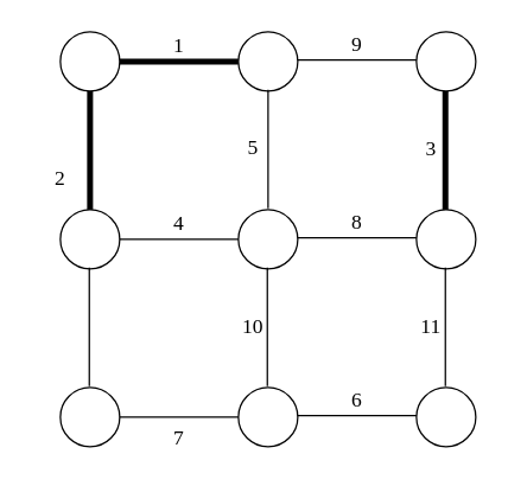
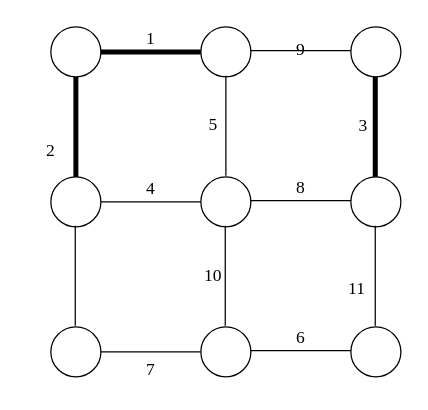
  <mxCell id="0" />
  <mxCell id="1" parent="0" />
  <mxCell id="2" value="" style="ellipse;whiteSpace=wrap;html=1;aspect=fixed;" vertex="1" parent="1"><mxGeometry x="40" y="21" width="40" height="40" as="geometry" /></mxCell>
  <mxCell id="3" value="" style="ellipse;whiteSpace=wrap;html=1;aspect=fixed;" vertex="1" parent="1"><mxGeometry x="160" y="21" width="40" height="40" as="geometry" /></mxCell>
  <mxCell id="4" value="" style="ellipse;whiteSpace=wrap;html=1;aspect=fixed;" vertex="1" parent="1"><mxGeometry x="280" y="21" width="40" height="40" as="geometry" /></mxCell>
  <mxCell id="5" value="" style="ellipse;whiteSpace=wrap;html=1;aspect=fixed;" vertex="1" parent="1"><mxGeometry x="280" y="141" width="40" height="40" as="geometry" /></mxCell>
  <mxCell id="6" value="" style="ellipse;whiteSpace=wrap;html=1;aspect=fixed;" vertex="1" parent="1"><mxGeometry x="160" y="141" width="40" height="40" as="geometry" /></mxCell>
  <mxCell id="7" value="" style="ellipse;whiteSpace=wrap;html=1;aspect=fixed;" vertex="1" parent="1"><mxGeometry x="40" y="141" width="40" height="40" as="geometry" /></mxCell>
  <mxCell id="8" value="" style="ellipse;whiteSpace=wrap;html=1;aspect=fixed;" vertex="1" parent="1"><mxGeometry x="280" y="261" width="40" height="40" as="geometry" /></mxCell>
  <mxCell id="9" value="" style="ellipse;whiteSpace=wrap;html=1;aspect=fixed;" vertex="1" parent="1"><mxGeometry x="160" y="261" width="40" height="40" as="geometry" /></mxCell>
  <mxCell id="10" value="" style="ellipse;whiteSpace=wrap;html=1;aspect=fixed;" vertex="1" parent="1"><mxGeometry x="40" y="261" width="40" height="40" as="geometry" /></mxCell>
  <mxCell id="11" value="" style="endArrow=none;html=1;exitX=1;exitY=0.5;exitDx=0;exitDy=0;entryX=0;entryY=0.5;entryDx=0;entryDy=0;verticalAlign=bottom;strokeWidth=4;" edge="1" parent="1" source="2" target="3"><mxGeometry width="50" height="50" relative="1" as="geometry"><mxPoint x="100" y="61" as="sourcePoint" /><mxPoint x="150" y="11" as="targetPoint" /></mxGeometry></mxCell>
  <mxCell id="12" value="" style="endArrow=none;html=1;entryX=0.5;entryY=1;entryDx=0;entryDy=0;exitX=0.5;exitY=0;exitDx=0;exitDy=0;fontFamily=cm;fontSize=14;labelPosition=left;verticalLabelPosition=middle;align=right;verticalAlign=middle;spacingLeft=5;strokeWidth=4;" edge="1" parent="1" source="7" target="2"><mxGeometry width="50" height="50" relative="1" as="geometry"><mxPoint x="40" y="371" as="sourcePoint" /><mxPoint x="90" y="321" as="targetPoint" /></mxGeometry></mxCell>
  <mxCell id="13" value="1" style="text;html=1;strokeColor=none;fillColor=none;align=center;verticalAlign=middle;whiteSpace=wrap;rounded=0;fontFamily=cm;fontSize=14;" vertex="1" parent="1"><mxGeometry x="100" y="21" width="40" height="20" as="geometry" /></mxCell>
  <mxCell id="14" value="2" style="text;html=1;strokeColor=none;fillColor=none;align=center;verticalAlign=middle;whiteSpace=wrap;rounded=0;fontFamily=cm;fontSize=14;" vertex="1" parent="1"><mxGeometry x="20" y="111" width="40" height="20" as="geometry" /></mxCell>
  <mxCell id="15" value="" style="endArrow=none;html=1;exitX=1;exitY=0.5;exitDx=0;exitDy=0;entryX=0;entryY=0.5;entryDx=0;entryDy=0;verticalAlign=bottom;" edge="1" parent="1"><mxGeometry width="50" height="50" relative="1" as="geometry"><mxPoint x="80" y="161" as="sourcePoint" /><mxPoint x="160" y="161" as="targetPoint" /></mxGeometry></mxCell>
  <mxCell id="16" value="4" style="text;html=1;strokeColor=none;fillColor=none;align=center;verticalAlign=middle;whiteSpace=wrap;rounded=0;fontFamily=cm;fontSize=14;" vertex="1" parent="1"><mxGeometry x="100" y="141" width="40" height="20" as="geometry" /></mxCell>
  <mxCell id="17" value="" style="endArrow=none;html=1;exitX=1;exitY=0.5;exitDx=0;exitDy=0;entryX=0;entryY=0.5;entryDx=0;entryDy=0;verticalAlign=bottom;" edge="1" parent="1"><mxGeometry width="50" height="50" relative="1" as="geometry"><mxPoint x="80" y="281" as="sourcePoint" /><mxPoint x="160" y="281" as="targetPoint" /></mxGeometry></mxCell>
  <mxCell id="18" value="7" style="text;html=1;strokeColor=none;fillColor=none;align=center;verticalAlign=middle;whiteSpace=wrap;rounded=0;fontFamily=cm;fontSize=14;" vertex="1" parent="1"><mxGeometry x="100" y="286" width="40" height="20" as="geometry" /></mxCell>
  <mxCell id="19" value="" style="endArrow=none;html=1;exitX=1;exitY=0.5;exitDx=0;exitDy=0;entryX=0;entryY=0.5;entryDx=0;entryDy=0;verticalAlign=bottom;" edge="1" parent="1"><mxGeometry width="50" height="50" relative="1" as="geometry"><mxPoint x="200" y="40" as="sourcePoint" /><mxPoint x="280" y="40" as="targetPoint" /></mxGeometry></mxCell>
- <mxCell id="20" value="9" style="text;html=1;strokeColor=none;fillColor=none;align=center;verticalAlign=middle;whiteSpace=wrap;rounded=0;fontFamily=cm;fontSize=14;" vertex="1" parent="1"><mxGeometry x="220" y="20" width="40" height="20" as="geometry" /></mxCell>
+ <mxCell id="20" value="9" style="text;html=1;strokeColor=none;fillColor=none;align=center;verticalAlign=middle;whiteSpace=wrap;rounded=0;fontFamily=cm;fontSize=14;" vertex="1" parent="1"><mxGeometry x="220" y="30" width="40" height="20" as="geometry" /></mxCell>
  <mxCell id="21" value="" style="endArrow=none;html=1;exitX=1;exitY=0.5;exitDx=0;exitDy=0;entryX=0;entryY=0.5;entryDx=0;entryDy=0;verticalAlign=bottom;" edge="1" parent="1"><mxGeometry width="50" height="50" relative="1" as="geometry"><mxPoint x="200" y="160" as="sourcePoint" /><mxPoint x="280" y="160" as="targetPoint" /></mxGeometry></mxCell>
  <mxCell id="22" value="8" style="text;html=1;strokeColor=none;fillColor=none;align=center;verticalAlign=middle;whiteSpace=wrap;rounded=0;fontFamily=cm;fontSize=14;" vertex="1" parent="1"><mxGeometry x="220" y="140" width="40" height="20" as="geometry" /></mxCell>
  <mxCell id="23" value="" style="endArrow=none;html=1;exitX=1;exitY=0.5;exitDx=0;exitDy=0;entryX=0;entryY=0.5;entryDx=0;entryDy=0;verticalAlign=bottom;" edge="1" parent="1"><mxGeometry width="50" height="50" relative="1" as="geometry"><mxPoint x="200" y="280" as="sourcePoint" /><mxPoint x="280" y="280" as="targetPoint" /></mxGeometry></mxCell>
  <mxCell id="24" value="6" style="text;html=1;strokeColor=none;fillColor=none;align=center;verticalAlign=middle;whiteSpace=wrap;rounded=0;fontFamily=cm;fontSize=14;" vertex="1" parent="1"><mxGeometry x="220" y="260" width="40" height="20" as="geometry" /></mxCell>
  <mxCell id="25" value="" style="endArrow=none;html=1;entryX=0.5;entryY=1;entryDx=0;entryDy=0;exitX=0.5;exitY=0;exitDx=0;exitDy=0;fontFamily=cm;fontSize=14;labelPosition=left;verticalLabelPosition=middle;align=right;verticalAlign=middle;spacingLeft=5;" edge="1" parent="1"><mxGeometry width="50" height="50" relative="1" as="geometry"><mxPoint x="180" y="140" as="sourcePoint" /><mxPoint x="180" y="60" as="targetPoint" /></mxGeometry></mxCell>
  <mxCell id="26" value="5" style="text;html=1;strokeColor=none;fillColor=none;align=center;verticalAlign=middle;whiteSpace=wrap;rounded=0;fontFamily=cm;fontSize=14;" vertex="1" parent="1"><mxGeometry x="150" y="90" width="40" height="20" as="geometry" /></mxCell>
  <mxCell id="27" value="" style="endArrow=none;html=1;entryX=0.5;entryY=1;entryDx=0;entryDy=0;exitX=0.5;exitY=0;exitDx=0;exitDy=0;fontFamily=cm;fontSize=14;labelPosition=left;verticalLabelPosition=middle;align=right;verticalAlign=middle;spacingLeft=5;strokeWidth=4;" edge="1" parent="1"><mxGeometry width="50" height="50" relative="1" as="geometry"><mxPoint x="299.5" y="141" as="sourcePoint" /><mxPoint x="299.5" y="61" as="targetPoint" /></mxGeometry></mxCell>
  <mxCell id="28" value="3" style="text;html=1;strokeColor=none;fillColor=none;align=center;verticalAlign=middle;whiteSpace=wrap;rounded=0;fontFamily=cm;fontSize=14;" vertex="1" parent="1"><mxGeometry x="270" y="91" width="40" height="20" as="geometry" /></mxCell>
  <mxCell id="29" value="" style="endArrow=none;html=1;entryX=0.5;entryY=1;entryDx=0;entryDy=0;exitX=0.5;exitY=0;exitDx=0;exitDy=0;fontFamily=cm;fontSize=14;labelPosition=left;verticalLabelPosition=middle;align=right;verticalAlign=middle;spacingLeft=5;" edge="1" parent="1"><mxGeometry width="50" height="50" relative="1" as="geometry"><mxPoint x="59.5" y="260" as="sourcePoint" /><mxPoint x="59.5" y="180" as="targetPoint" /></mxGeometry></mxCell>
  <mxCell id="30" value="" style="endArrow=none;html=1;entryX=0.5;entryY=1;entryDx=0;entryDy=0;exitX=0.5;exitY=0;exitDx=0;exitDy=0;fontFamily=cm;fontSize=14;labelPosition=left;verticalLabelPosition=middle;align=right;verticalAlign=middle;spacingLeft=5;" edge="1" parent="1"><mxGeometry width="50" height="50" relative="1" as="geometry"><mxPoint x="179.5" y="260" as="sourcePoint" /><mxPoint x="179.5" y="180" as="targetPoint" /></mxGeometry></mxCell>
  <mxCell id="31" value="" style="endArrow=none;html=1;entryX=0.5;entryY=1;entryDx=0;entryDy=0;exitX=0.5;exitY=0;exitDx=0;exitDy=0;fontFamily=cm;fontSize=14;labelPosition=left;verticalLabelPosition=middle;align=right;verticalAlign=middle;spacingLeft=5;" edge="1" parent="1"><mxGeometry width="50" height="50" relative="1" as="geometry"><mxPoint x="299.5" y="260" as="sourcePoint" /><mxPoint x="299.5" y="180" as="targetPoint" /></mxGeometry></mxCell>
  <mxCell id="32" value="10" style="text;html=1;strokeColor=none;fillColor=none;align=center;verticalAlign=middle;whiteSpace=wrap;rounded=0;fontFamily=cm;fontSize=14;" vertex="1" parent="1"><mxGeometry x="150" y="211" width="40" height="20" as="geometry" /></mxCell>
- <mxCell id="33" value="11" style="text;html=1;strokeColor=none;fillColor=none;align=center;verticalAlign=middle;whiteSpace=wrap;rounded=0;fontFamily=cm;fontSize=14;" vertex="1" parent="1"><mxGeometry x="270" y="211" width="40" height="20" as="geometry" /></mxCell>
+ <mxCell id="33" value="11" style="text;html=1;strokeColor=none;fillColor=none;align=center;verticalAlign=middle;whiteSpace=wrap;rounded=0;fontFamily=cm;fontSize=14;" vertex="1" parent="1"><mxGeometry x="265" y="221" width="40" height="20" as="geometry" /></mxCell>
